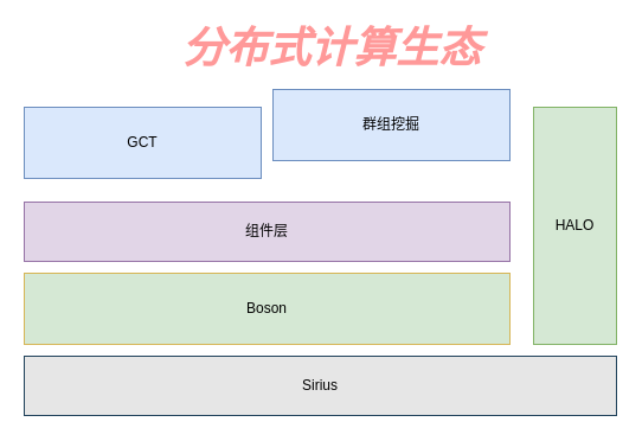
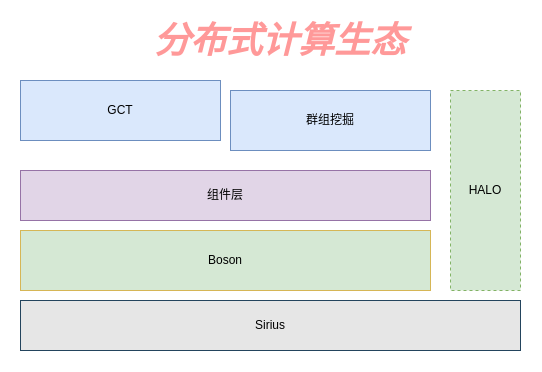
  <mxCell id="0" />
  <mxCell id="1" parent="0" />
  <mxCell id="2" value="Sirius" style="rounded=0;whiteSpace=wrap;html=1;fillColor=#E6E6E6;strokeColor=#23445d;" vertex="1" parent="1"><mxGeometry x="20" y="300" width="500" height="50" as="geometry" /></mxCell>
  <mxCell id="3" value="Boson" style="rounded=0;whiteSpace=wrap;html=1;fillColor=#d5e8d4;strokeColor=#d6b656;" vertex="1" parent="1"><mxGeometry x="20" y="230" width="410" height="60" as="geometry" /></mxCell>
- <mxCell id="4" value="HALO" style="rounded=0;whiteSpace=wrap;html=1;fillColor=#d5e8d4;strokeColor=#82b366;" vertex="1" parent="1"><mxGeometry x="450" y="90" width="70" height="200" as="geometry" /></mxCell>
+ <mxCell id="4" value="HALO" style="rounded=0;whiteSpace=wrap;html=1;fillColor=#d5e8d4;strokeColor=#82b366;dashed=1;" vertex="1" parent="1"><mxGeometry x="450" y="90" width="70" height="200" as="geometry" /></mxCell>
  <mxCell id="5" value="组件层" style="rounded=0;whiteSpace=wrap;html=1;fillColor=#e1d5e7;strokeColor=#9673a6;" vertex="1" parent="1"><mxGeometry x="20" y="170" width="410" height="50" as="geometry" /></mxCell>
- <mxCell id="6" value="GCT" style="rounded=0;whiteSpace=wrap;html=1;fillColor=#dae8fc;strokeColor=#6c8ebf;" vertex="1" parent="1"><mxGeometry x="20" y="90" width="200" height="60" as="geometry" /></mxCell>
- <mxCell id="7" value="群组挖掘" style="rounded=0;whiteSpace=wrap;html=1;fillColor=#dae8fc;strokeColor=#6c8ebf;" vertex="1" parent="1"><mxGeometry x="230" y="75" width="200" height="60" as="geometry" /></mxCell>
+ <mxCell id="6" value="GCT" style="rounded=0;whiteSpace=wrap;html=1;fillColor=#dae8fc;strokeColor=#6c8ebf;" vertex="1" parent="1"><mxGeometry x="20" y="80" width="200" height="60" as="geometry" /></mxCell>
+ <mxCell id="7" value="群组挖掘" style="rounded=0;whiteSpace=wrap;html=1;fillColor=#dae8fc;strokeColor=#6c8ebf;" vertex="1" parent="1"><mxGeometry x="230" y="90" width="200" height="60" as="geometry" /></mxCell>
  <mxCell id="8" value="&lt;b&gt;&lt;font style=&quot;font-size: 36px&quot; color=&quot;#ff9999&quot;&gt;&lt;i&gt;分布式计算生态&lt;/i&gt;&lt;/font&gt;&lt;/b&gt;" style="text;html=1;strokeColor=none;fillColor=none;align=center;verticalAlign=middle;whiteSpace=wrap;rounded=0;" vertex="1" parent="1"><mxGeometry x="140" y="20" width="280" height="40" as="geometry" /></mxCell>
